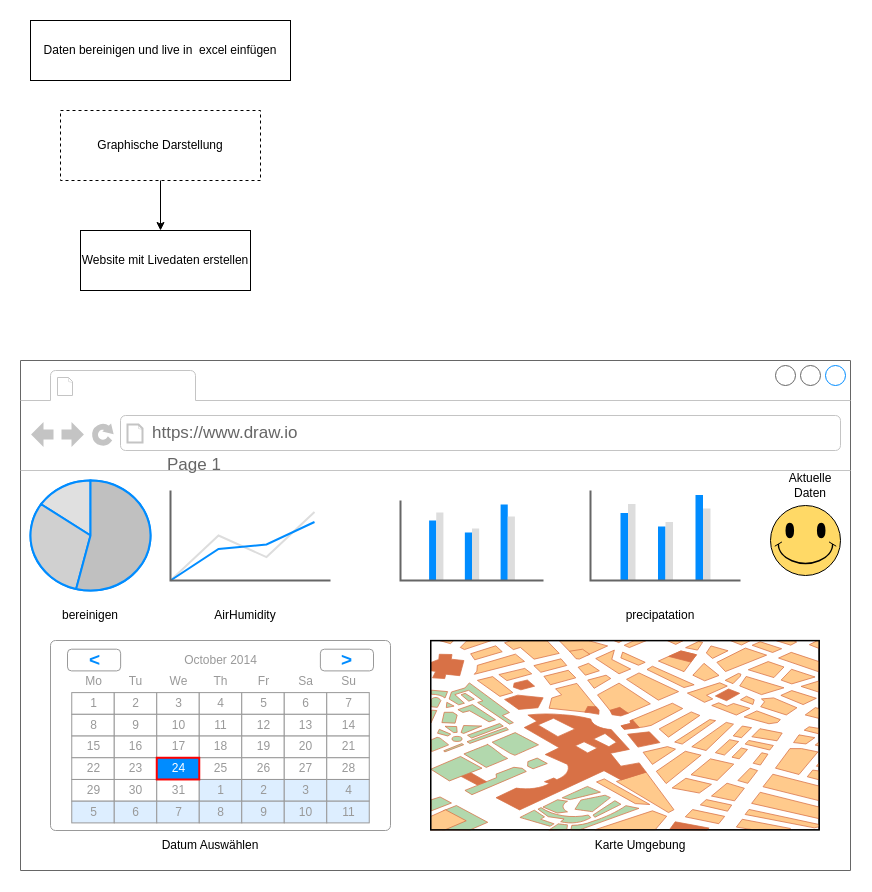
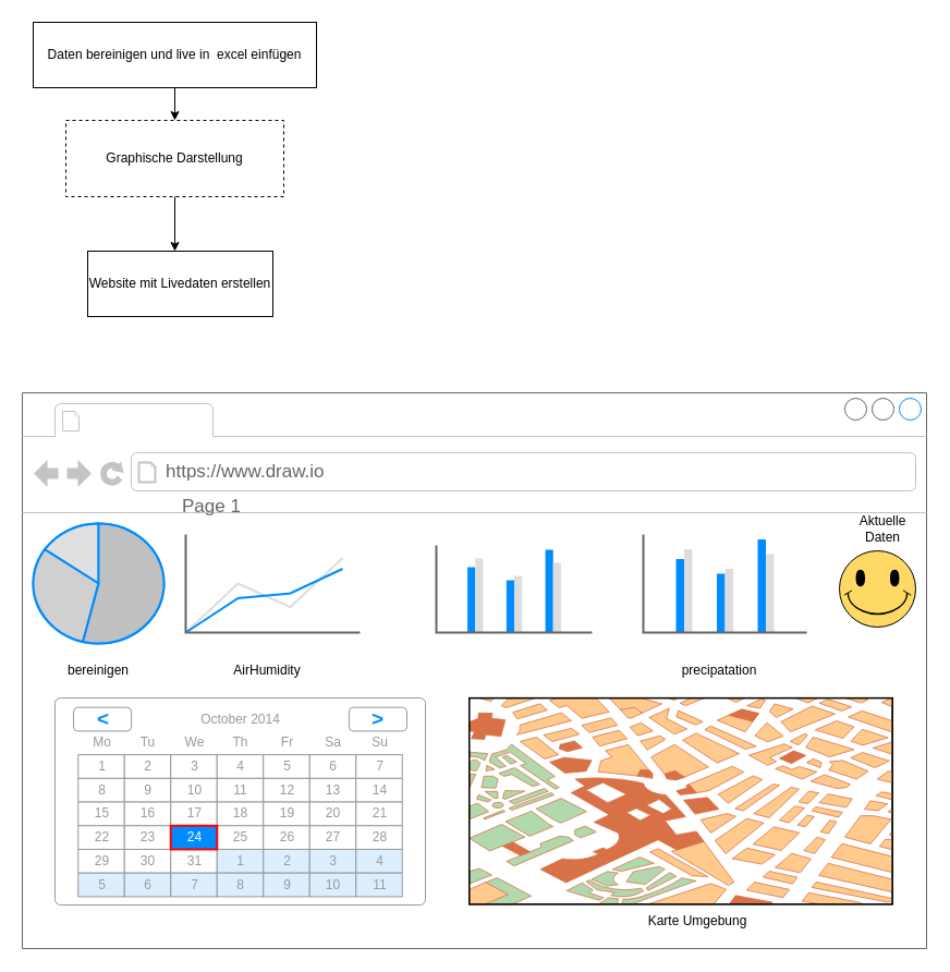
  <mxCell id="0" />
  <mxCell id="1" parent="0" />
+ <mxCell id="2" value="" style="edgeStyle=orthogonalEdgeStyle;rounded=0;orthogonalLoop=1;jettySize=auto;html=1;" edge="1" parent="1" source="3" target="4"><mxGeometry relative="1" as="geometry" /></mxCell>
  <mxCell id="3" value="Daten bereinigen und live in&amp;nbsp; excel einfügen" style="rounded=0;whiteSpace=wrap;html=1;" vertex="1" parent="1"><mxGeometry x="30" y="20" width="260" height="60" as="geometry" /></mxCell>
  <mxCell id="4" value="Graphische Darstellung" style="rounded=0;whiteSpace=wrap;html=1;dashed=1;" vertex="1" parent="1"><mxGeometry x="60" y="110" width="200" height="70" as="geometry" /></mxCell>
  <mxCell id="5" value="" style="endArrow=classic;html=1;rounded=0;exitX=0.5;exitY=1;exitDx=0;exitDy=0;" edge="1" parent="1" source="4"><mxGeometry width="50" height="50" relative="1" as="geometry"><mxPoint x="150" y="320" as="sourcePoint" /><mxPoint x="160" y="230" as="targetPoint" /></mxGeometry></mxCell>
  <mxCell id="6" value="Website mit Livedaten erstellen" style="rounded=0;whiteSpace=wrap;html=1;" vertex="1" parent="1"><mxGeometry x="80" y="230" width="170" height="60" as="geometry" /></mxCell>
  <mxCell id="7" value="" style="strokeWidth=1;shadow=0;dashed=0;align=center;html=1;shape=mxgraph.mockup.containers.browserWindow;rSize=0;strokeColor=#666666;strokeColor2=#008cff;strokeColor3=#c4c4c4;mainText=,;recursiveResize=0;" vertex="1" parent="1"><mxGeometry x="20" y="360" width="830" height="510" as="geometry" /></mxCell>
  <mxCell id="8" value="Page 1" style="strokeWidth=1;shadow=0;dashed=0;align=center;html=1;shape=mxgraph.mockup.containers.anchor;fontSize=17;fontColor=#666666;align=left;whiteSpace=wrap;" vertex="1" parent="7"><mxGeometry x="145" y="92" width="110" height="26" as="geometry" /></mxCell>
  <mxCell id="9" value="https://www.draw.io" style="strokeWidth=1;shadow=0;dashed=0;align=center;html=1;shape=mxgraph.mockup.containers.anchor;rSize=0;fontSize=17;fontColor=#666666;align=left;" vertex="1" parent="7"><mxGeometry x="130" y="60" width="250" height="26" as="geometry" /></mxCell>
  <mxCell id="10" value="" style="verticalLabelPosition=bottom;shadow=0;dashed=0;align=center;html=1;verticalAlign=top;strokeWidth=1;shape=mxgraph.mockup.graphics.columnChart;strokeColor=none;strokeColor2=none;strokeColor3=#666666;fillColor2=#008cff;fillColor3=#dddddd;" vertex="1" parent="7"><mxGeometry x="380" y="140" width="143" height="80" as="geometry" /></mxCell>
  <mxCell id="11" value="" style="verticalLabelPosition=bottom;shadow=0;dashed=0;align=center;html=1;verticalAlign=top;strokeWidth=1;shape=mxgraph.mockup.graphics.columnChart;strokeColor=none;strokeColor2=none;strokeColor3=#666666;fillColor2=#008cff;fillColor3=#dddddd;" vertex="1" parent="7"><mxGeometry x="570" y="130" width="150" height="90" as="geometry" /></mxCell>
  <mxCell id="12" value="" style="verticalLabelPosition=bottom;shadow=0;dashed=0;align=center;html=1;verticalAlign=top;strokeWidth=1;shape=mxgraph.mockup.graphics.lineChart;strokeColor=none;strokeColor2=#666666;strokeColor3=#008cff;strokeColor4=#dddddd;" vertex="1" parent="7"><mxGeometry x="150" y="130" width="160" height="90" as="geometry" /></mxCell>
  <mxCell id="13" value="" style="verticalLabelPosition=bottom;shadow=0;dashed=0;align=center;html=1;verticalAlign=top;strokeWidth=1;shape=mxgraph.mockup.graphics.pieChart;strokeColor=#008cff;parts=10,20,35;partColors=#e0e0e0,#d0d0d0,#c0c0c0,#b0b0b0,#a0a0a0;strokeWidth=2;" vertex="1" parent="7"><mxGeometry x="10" y="120" width="120" height="110" as="geometry" /></mxCell>
  <mxCell id="14" value="AirHumidity" style="text;html=1;align=center;verticalAlign=middle;whiteSpace=wrap;rounded=0;" vertex="1" parent="7"><mxGeometry x="170" y="240" width="110" height="30" as="geometry" /></mxCell>
  <mxCell id="15" value="bereinigen" style="text;html=1;align=center;verticalAlign=middle;whiteSpace=wrap;rounded=0;" vertex="1" parent="7"><mxGeometry x="40" y="240" width="60" height="30" as="geometry" /></mxCell>
  <mxCell id="16" value="precipatation" style="text;html=1;align=center;verticalAlign=middle;whiteSpace=wrap;rounded=0;" vertex="1" parent="7"><mxGeometry x="590" y="240" width="100" height="30" as="geometry" /></mxCell>
  <mxCell id="17" value="Aktuelle Daten" style="text;html=1;align=center;verticalAlign=middle;whiteSpace=wrap;rounded=0;" vertex="1" parent="7"><mxGeometry x="760" y="110" width="60" height="30" as="geometry" /></mxCell>
  <mxCell id="18" value="" style="verticalLabelPosition=bottom;shadow=0;dashed=0;align=center;html=1;verticalAlign=top;strokeWidth=1;shape=mxgraph.mockup.misc.map;" vertex="1" parent="7"><mxGeometry x="410" y="280" width="390" height="190" as="geometry" /></mxCell>
  <mxCell id="19" value="Karte Umgebung" style="text;html=1;align=center;verticalAlign=middle;whiteSpace=wrap;rounded=0;" vertex="1" parent="7"><mxGeometry x="550" y="470" width="140" height="30" as="geometry" /></mxCell>
  <mxCell id="20" value="" style="verticalLabelPosition=bottom;verticalAlign=top;html=1;shape=mxgraph.basic.smiley;fillColor=#FFD966;strokeColor=#000000;" vertex="1" parent="7"><mxGeometry x="750" y="145" width="70" height="70" as="geometry" /></mxCell>
  <mxCell id="21" value="" style="strokeWidth=1;shadow=0;dashed=0;align=center;html=1;shape=mxgraph.mockup.forms.rrect;rSize=5;strokeColor=#999999;fillColor=#ffffff;" vertex="1" parent="7"><mxGeometry x="30" y="280" width="340" height="190" as="geometry" /></mxCell>
  <mxCell id="22" value="October 2014" style="strokeWidth=1;shadow=0;dashed=0;align=center;html=1;shape=mxgraph.mockup.forms.anchor;fontColor=#999999;" vertex="1" parent="21"><mxGeometry x="63.75" y="8.686" width="212.5" height="21.714" as="geometry" /></mxCell>
  <mxCell id="23" value="&lt;" style="strokeWidth=1;shadow=0;dashed=0;align=center;html=1;shape=mxgraph.mockup.forms.rrect;rSize=4;strokeColor=#999999;fontColor=#008cff;fontSize=19;fontStyle=1;" vertex="1" parent="21"><mxGeometry x="17" y="8.686" width="53.125" height="21.714" as="geometry" /></mxCell>
  <mxCell id="24" value="&gt;" style="strokeWidth=1;shadow=0;dashed=0;align=center;html=1;shape=mxgraph.mockup.forms.rrect;rSize=4;strokeColor=#999999;fontColor=#008cff;fontSize=19;fontStyle=1;" vertex="1" parent="21"><mxGeometry x="269.875" y="8.686" width="53.125" height="21.714" as="geometry" /></mxCell>
  <mxCell id="25" value="Mo" style="strokeWidth=1;shadow=0;dashed=0;align=center;html=1;shape=mxgraph.mockup.forms.anchor;fontColor=#999999;" vertex="1" parent="21"><mxGeometry x="21.25" y="30.4" width="42.5" height="21.714" as="geometry" /></mxCell>
  <mxCell id="26" value="Tu" style="strokeWidth=1;shadow=0;dashed=0;align=center;html=1;shape=mxgraph.mockup.forms.anchor;fontColor=#999999;" vertex="1" parent="21"><mxGeometry x="63.75" y="30.4" width="42.5" height="21.714" as="geometry" /></mxCell>
  <mxCell id="27" value="We" style="strokeWidth=1;shadow=0;dashed=0;align=center;html=1;shape=mxgraph.mockup.forms.anchor;fontColor=#999999;" vertex="1" parent="21"><mxGeometry x="106.25" y="30.4" width="42.5" height="21.714" as="geometry" /></mxCell>
  <mxCell id="28" value="Th" style="strokeWidth=1;shadow=0;dashed=0;align=center;html=1;shape=mxgraph.mockup.forms.anchor;fontColor=#999999;" vertex="1" parent="21"><mxGeometry x="148.75" y="30.4" width="42.5" height="21.714" as="geometry" /></mxCell>
  <mxCell id="29" value="Fr" style="strokeWidth=1;shadow=0;dashed=0;align=center;html=1;shape=mxgraph.mockup.forms.anchor;fontColor=#999999;" vertex="1" parent="21"><mxGeometry x="191.25" y="30.4" width="42.5" height="21.714" as="geometry" /></mxCell>
  <mxCell id="30" value="Sa" style="strokeWidth=1;shadow=0;dashed=0;align=center;html=1;shape=mxgraph.mockup.forms.anchor;fontColor=#999999;" vertex="1" parent="21"><mxGeometry x="233.75" y="30.4" width="42.5" height="21.714" as="geometry" /></mxCell>
  <mxCell id="31" value="Su" style="strokeWidth=1;shadow=0;dashed=0;align=center;html=1;shape=mxgraph.mockup.forms.anchor;fontColor=#999999;" vertex="1" parent="21"><mxGeometry x="276.25" y="30.4" width="42.5" height="21.714" as="geometry" /></mxCell>
  <mxCell id="32" value="1" style="strokeWidth=1;shadow=0;dashed=0;align=center;html=1;shape=mxgraph.mockup.forms.rrect;rSize=0;strokeColor=#999999;fontColor=#999999;" vertex="1" parent="21"><mxGeometry x="21.25" y="52.114" width="42.5" height="21.714" as="geometry" /></mxCell>
  <mxCell id="33" value="2" style="strokeWidth=1;shadow=0;dashed=0;align=center;html=1;shape=mxgraph.mockup.forms.rrect;rSize=0;strokeColor=#999999;fontColor=#999999;" vertex="1" parent="21"><mxGeometry x="63.75" y="52.114" width="42.5" height="21.714" as="geometry" /></mxCell>
  <mxCell id="34" value="3" style="strokeWidth=1;shadow=0;dashed=0;align=center;html=1;shape=mxgraph.mockup.forms.rrect;rSize=0;strokeColor=#999999;fontColor=#999999;" vertex="1" parent="21"><mxGeometry x="106.25" y="52.114" width="42.5" height="21.714" as="geometry" /></mxCell>
  <mxCell id="35" value="4" style="strokeWidth=1;shadow=0;dashed=0;align=center;html=1;shape=mxgraph.mockup.forms.rrect;rSize=0;strokeColor=#999999;fontColor=#999999;" vertex="1" parent="21"><mxGeometry x="148.75" y="52.114" width="42.5" height="21.714" as="geometry" /></mxCell>
  <mxCell id="36" value="5" style="strokeWidth=1;shadow=0;dashed=0;align=center;html=1;shape=mxgraph.mockup.forms.rrect;rSize=0;strokeColor=#999999;fontColor=#999999;" vertex="1" parent="21"><mxGeometry x="191.25" y="52.114" width="42.5" height="21.714" as="geometry" /></mxCell>
  <mxCell id="37" value="6" style="strokeWidth=1;shadow=0;dashed=0;align=center;html=1;shape=mxgraph.mockup.forms.rrect;rSize=0;strokeColor=#999999;fontColor=#999999;" vertex="1" parent="21"><mxGeometry x="233.75" y="52.114" width="42.5" height="21.714" as="geometry" /></mxCell>
  <mxCell id="38" value="7" style="strokeWidth=1;shadow=0;dashed=0;align=center;html=1;shape=mxgraph.mockup.forms.rrect;rSize=0;strokeColor=#999999;fontColor=#999999;" vertex="1" parent="21"><mxGeometry x="276.25" y="52.114" width="42.5" height="21.714" as="geometry" /></mxCell>
  <mxCell id="39" value="8" style="strokeWidth=1;shadow=0;dashed=0;align=center;html=1;shape=mxgraph.mockup.forms.rrect;rSize=0;strokeColor=#999999;fontColor=#999999;" vertex="1" parent="21"><mxGeometry x="21.25" y="73.829" width="42.5" height="21.714" as="geometry" /></mxCell>
  <mxCell id="40" value="9" style="strokeWidth=1;shadow=0;dashed=0;align=center;html=1;shape=mxgraph.mockup.forms.rrect;rSize=0;strokeColor=#999999;fontColor=#999999;" vertex="1" parent="21"><mxGeometry x="63.75" y="73.829" width="42.5" height="21.714" as="geometry" /></mxCell>
  <mxCell id="41" value="10" style="strokeWidth=1;shadow=0;dashed=0;align=center;html=1;shape=mxgraph.mockup.forms.rrect;rSize=0;strokeColor=#999999;fontColor=#999999;" vertex="1" parent="21"><mxGeometry x="106.25" y="73.829" width="42.5" height="21.714" as="geometry" /></mxCell>
  <mxCell id="42" value="11" style="strokeWidth=1;shadow=0;dashed=0;align=center;html=1;shape=mxgraph.mockup.forms.rrect;rSize=0;strokeColor=#999999;fontColor=#999999;" vertex="1" parent="21"><mxGeometry x="148.75" y="73.829" width="42.5" height="21.714" as="geometry" /></mxCell>
  <mxCell id="43" value="12" style="strokeWidth=1;shadow=0;dashed=0;align=center;html=1;shape=mxgraph.mockup.forms.rrect;rSize=0;strokeColor=#999999;fontColor=#999999;" vertex="1" parent="21"><mxGeometry x="191.25" y="73.829" width="42.5" height="21.714" as="geometry" /></mxCell>
  <mxCell id="44" value="13" style="strokeWidth=1;shadow=0;dashed=0;align=center;html=1;shape=mxgraph.mockup.forms.rrect;rSize=0;strokeColor=#999999;fontColor=#999999;" vertex="1" parent="21"><mxGeometry x="233.75" y="73.829" width="42.5" height="21.714" as="geometry" /></mxCell>
  <mxCell id="45" value="14" style="strokeWidth=1;shadow=0;dashed=0;align=center;html=1;shape=mxgraph.mockup.forms.rrect;rSize=0;strokeColor=#999999;fontColor=#999999;" vertex="1" parent="21"><mxGeometry x="276.25" y="73.829" width="42.5" height="21.714" as="geometry" /></mxCell>
  <mxCell id="46" value="15" style="strokeWidth=1;shadow=0;dashed=0;align=center;html=1;shape=mxgraph.mockup.forms.rrect;rSize=0;strokeColor=#999999;fontColor=#999999;" vertex="1" parent="21"><mxGeometry x="21.25" y="95.543" width="42.5" height="21.714" as="geometry" /></mxCell>
  <mxCell id="47" value="16" style="strokeWidth=1;shadow=0;dashed=0;align=center;html=1;shape=mxgraph.mockup.forms.rrect;rSize=0;strokeColor=#999999;fontColor=#999999;" vertex="1" parent="21"><mxGeometry x="63.75" y="95.543" width="42.5" height="21.714" as="geometry" /></mxCell>
  <mxCell id="48" value="17" style="strokeWidth=1;shadow=0;dashed=0;align=center;html=1;shape=mxgraph.mockup.forms.rrect;rSize=0;strokeColor=#999999;fontColor=#999999;" vertex="1" parent="21"><mxGeometry x="106.25" y="95.543" width="42.5" height="21.714" as="geometry" /></mxCell>
  <mxCell id="49" value="18" style="strokeWidth=1;shadow=0;dashed=0;align=center;html=1;shape=mxgraph.mockup.forms.rrect;rSize=0;strokeColor=#999999;fontColor=#999999;" vertex="1" parent="21"><mxGeometry x="148.75" y="95.543" width="42.5" height="21.714" as="geometry" /></mxCell>
  <mxCell id="50" value="19" style="strokeWidth=1;shadow=0;dashed=0;align=center;html=1;shape=mxgraph.mockup.forms.rrect;rSize=0;strokeColor=#999999;fontColor=#999999;" vertex="1" parent="21"><mxGeometry x="191.25" y="95.543" width="42.5" height="21.714" as="geometry" /></mxCell>
  <mxCell id="51" value="20" style="strokeWidth=1;shadow=0;dashed=0;align=center;html=1;shape=mxgraph.mockup.forms.rrect;rSize=0;strokeColor=#999999;fontColor=#999999;" vertex="1" parent="21"><mxGeometry x="233.75" y="95.543" width="42.5" height="21.714" as="geometry" /></mxCell>
  <mxCell id="52" value="21" style="strokeWidth=1;shadow=0;dashed=0;align=center;html=1;shape=mxgraph.mockup.forms.rrect;rSize=0;strokeColor=#999999;fontColor=#999999;" vertex="1" parent="21"><mxGeometry x="276.25" y="95.543" width="42.5" height="21.714" as="geometry" /></mxCell>
  <mxCell id="53" value="22" style="strokeWidth=1;shadow=0;dashed=0;align=center;html=1;shape=mxgraph.mockup.forms.rrect;rSize=0;strokeColor=#999999;fontColor=#999999;" vertex="1" parent="21"><mxGeometry x="21.25" y="117.257" width="42.5" height="21.714" as="geometry" /></mxCell>
  <mxCell id="54" value="23" style="strokeWidth=1;shadow=0;dashed=0;align=center;html=1;shape=mxgraph.mockup.forms.rrect;rSize=0;strokeColor=#999999;fontColor=#999999;" vertex="1" parent="21"><mxGeometry x="63.75" y="117.257" width="42.5" height="21.714" as="geometry" /></mxCell>
  <mxCell id="55" value="25" style="strokeWidth=1;shadow=0;dashed=0;align=center;html=1;shape=mxgraph.mockup.forms.rrect;rSize=0;strokeColor=#999999;fontColor=#999999;" vertex="1" parent="21"><mxGeometry x="148.75" y="117.257" width="42.5" height="21.714" as="geometry" /></mxCell>
  <mxCell id="56" value="26" style="strokeWidth=1;shadow=0;dashed=0;align=center;html=1;shape=mxgraph.mockup.forms.rrect;rSize=0;strokeColor=#999999;fontColor=#999999;" vertex="1" parent="21"><mxGeometry x="191.25" y="117.257" width="42.5" height="21.714" as="geometry" /></mxCell>
  <mxCell id="57" value="27" style="strokeWidth=1;shadow=0;dashed=0;align=center;html=1;shape=mxgraph.mockup.forms.rrect;rSize=0;strokeColor=#999999;fontColor=#999999;" vertex="1" parent="21"><mxGeometry x="233.75" y="117.257" width="42.5" height="21.714" as="geometry" /></mxCell>
  <mxCell id="58" value="28" style="strokeWidth=1;shadow=0;dashed=0;align=center;html=1;shape=mxgraph.mockup.forms.rrect;rSize=0;strokeColor=#999999;fontColor=#999999;" vertex="1" parent="21"><mxGeometry x="276.25" y="117.257" width="42.5" height="21.714" as="geometry" /></mxCell>
  <mxCell id="59" value="29" style="strokeWidth=1;shadow=0;dashed=0;align=center;html=1;shape=mxgraph.mockup.forms.rrect;rSize=0;strokeColor=#999999;fontColor=#999999;" vertex="1" parent="21"><mxGeometry x="21.25" y="138.971" width="42.5" height="21.714" as="geometry" /></mxCell>
  <mxCell id="60" value="30" style="strokeWidth=1;shadow=0;dashed=0;align=center;html=1;shape=mxgraph.mockup.forms.rrect;rSize=0;strokeColor=#999999;fontColor=#999999;" vertex="1" parent="21"><mxGeometry x="63.75" y="138.971" width="42.5" height="21.714" as="geometry" /></mxCell>
  <mxCell id="61" value="31" style="strokeWidth=1;shadow=0;dashed=0;align=center;html=1;shape=mxgraph.mockup.forms.rrect;rSize=0;strokeColor=#999999;fontColor=#999999;" vertex="1" parent="21"><mxGeometry x="106.25" y="138.971" width="42.5" height="21.714" as="geometry" /></mxCell>
  <mxCell id="62" value="1" style="strokeWidth=1;shadow=0;dashed=0;align=center;html=1;shape=mxgraph.mockup.forms.rrect;rSize=0;strokeColor=#999999;fontColor=#999999;fillColor=#ddeeff;" vertex="1" parent="21"><mxGeometry x="148.75" y="138.971" width="42.5" height="21.714" as="geometry" /></mxCell>
  <mxCell id="63" value="2" style="strokeWidth=1;shadow=0;dashed=0;align=center;html=1;shape=mxgraph.mockup.forms.rrect;rSize=0;strokeColor=#999999;fontColor=#999999;fillColor=#ddeeff;" vertex="1" parent="21"><mxGeometry x="191.25" y="138.971" width="42.5" height="21.714" as="geometry" /></mxCell>
  <mxCell id="64" value="3" style="strokeWidth=1;shadow=0;dashed=0;align=center;html=1;shape=mxgraph.mockup.forms.rrect;rSize=0;strokeColor=#999999;fontColor=#999999;fillColor=#ddeeff;" vertex="1" parent="21"><mxGeometry x="233.75" y="138.971" width="42.5" height="21.714" as="geometry" /></mxCell>
  <mxCell id="65" value="4" style="strokeWidth=1;shadow=0;dashed=0;align=center;html=1;shape=mxgraph.mockup.forms.rrect;rSize=0;strokeColor=#999999;fontColor=#999999;fillColor=#ddeeff;" vertex="1" parent="21"><mxGeometry x="276.25" y="138.971" width="42.5" height="21.714" as="geometry" /></mxCell>
  <mxCell id="66" value="5" style="strokeWidth=1;shadow=0;dashed=0;align=center;html=1;shape=mxgraph.mockup.forms.rrect;rSize=0;strokeColor=#999999;fontColor=#999999;fillColor=#ddeeff;" vertex="1" parent="21"><mxGeometry x="21.25" y="160.686" width="42.5" height="21.714" as="geometry" /></mxCell>
  <mxCell id="67" value="6" style="strokeWidth=1;shadow=0;dashed=0;align=center;html=1;shape=mxgraph.mockup.forms.rrect;rSize=0;strokeColor=#999999;fontColor=#999999;fillColor=#ddeeff;" vertex="1" parent="21"><mxGeometry x="63.75" y="160.686" width="42.5" height="21.714" as="geometry" /></mxCell>
  <mxCell id="68" value="7" style="strokeWidth=1;shadow=0;dashed=0;align=center;html=1;shape=mxgraph.mockup.forms.rrect;rSize=0;strokeColor=#999999;fontColor=#999999;fillColor=#ddeeff;" vertex="1" parent="21"><mxGeometry x="106.25" y="160.686" width="42.5" height="21.714" as="geometry" /></mxCell>
  <mxCell id="69" value="8" style="strokeWidth=1;shadow=0;dashed=0;align=center;html=1;shape=mxgraph.mockup.forms.rrect;rSize=0;strokeColor=#999999;fontColor=#999999;fillColor=#ddeeff;" vertex="1" parent="21"><mxGeometry x="148.75" y="160.686" width="42.5" height="21.714" as="geometry" /></mxCell>
  <mxCell id="70" value="9" style="strokeWidth=1;shadow=0;dashed=0;align=center;html=1;shape=mxgraph.mockup.forms.rrect;rSize=0;strokeColor=#999999;fontColor=#999999;fillColor=#ddeeff;" vertex="1" parent="21"><mxGeometry x="191.25" y="160.686" width="42.5" height="21.714" as="geometry" /></mxCell>
  <mxCell id="71" value="10" style="strokeWidth=1;shadow=0;dashed=0;align=center;html=1;shape=mxgraph.mockup.forms.rrect;rSize=0;strokeColor=#999999;fontColor=#999999;fillColor=#ddeeff;" vertex="1" parent="21"><mxGeometry x="233.75" y="160.686" width="42.5" height="21.714" as="geometry" /></mxCell>
  <mxCell id="72" value="11" style="strokeWidth=1;shadow=0;dashed=0;align=center;html=1;shape=mxgraph.mockup.forms.rrect;rSize=0;strokeColor=#999999;fontColor=#999999;fillColor=#ddeeff;" vertex="1" parent="21"><mxGeometry x="276.25" y="160.686" width="42.5" height="21.714" as="geometry" /></mxCell>
  <mxCell id="73" value="24" style="strokeWidth=1;shadow=0;dashed=0;align=center;html=1;shape=mxgraph.mockup.forms.rrect;rSize=0;strokeColor=#ff0000;fontColor=#ffffff;strokeWidth=2;fillColor=#008cff;" vertex="1" parent="21"><mxGeometry x="106.25" y="117.257" width="42.5" height="21.714" as="geometry" /></mxCell>
- <mxCell id="74" value="Datum Auswählen" style="text;html=1;align=center;verticalAlign=middle;whiteSpace=wrap;rounded=0;" vertex="1" parent="7"><mxGeometry x="130" y="470" width="120" height="30" as="geometry" /></mxCell>
